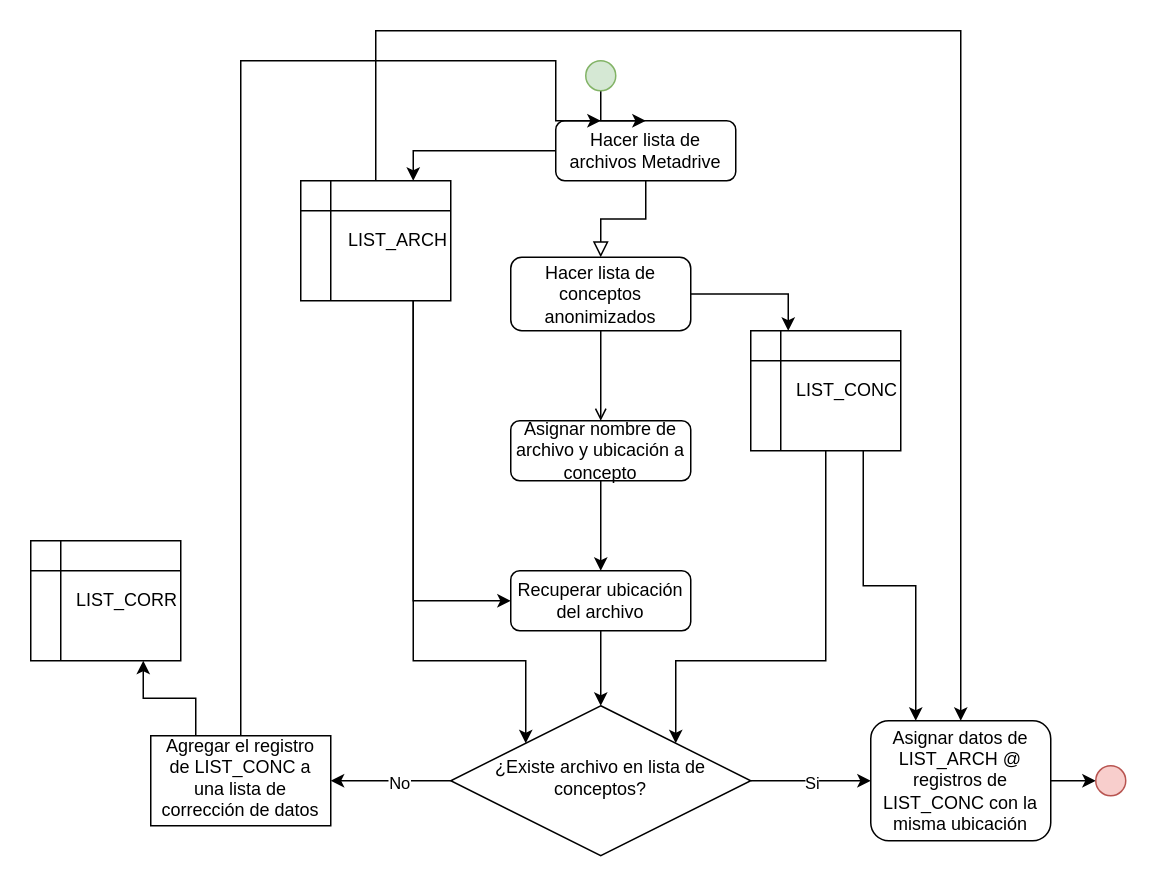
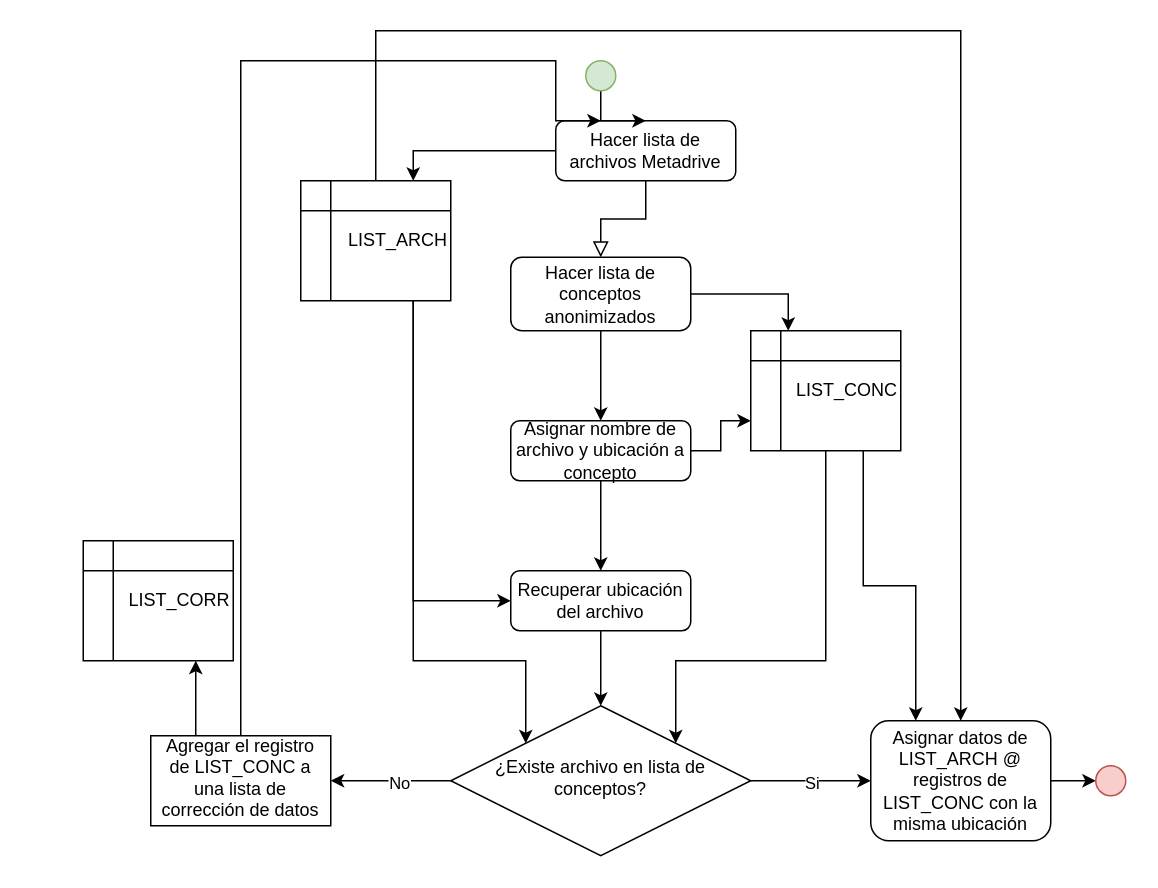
  <mxCell id="0" />
  <mxCell id="1" parent="0" />
  <mxCell id="2" value="" style="rounded=0;html=1;jettySize=auto;orthogonalLoop=1;fontSize=11;endArrow=block;endFill=0;endSize=8;strokeWidth=1;shadow=0;labelBackgroundColor=none;edgeStyle=orthogonalEdgeStyle;entryX=0.5;entryY=0;entryDx=0;entryDy=0;" edge="1" parent="1" source="4" target="14"><mxGeometry relative="1" as="geometry"><mxPoint x="400" y="170" as="targetPoint" /></mxGeometry></mxCell>
  <mxCell id="3" style="edgeStyle=orthogonalEdgeStyle;rounded=0;orthogonalLoop=1;jettySize=auto;html=1;entryX=0.75;entryY=0;entryDx=0;entryDy=0;" edge="1" parent="1" source="4" target="21"><mxGeometry relative="1" as="geometry" /></mxCell>
  <mxCell id="4" value="Hacer lista de archivos Metadrive" style="rounded=1;whiteSpace=wrap;html=1;fontSize=12;glass=0;strokeWidth=1;shadow=0;" vertex="1" parent="1"><mxGeometry x="370" y="80" width="120" height="40" as="geometry" /></mxCell>
  <mxCell id="5" style="edgeStyle=orthogonalEdgeStyle;rounded=0;orthogonalLoop=1;jettySize=auto;html=1;exitX=0.5;exitY=1;exitDx=0;exitDy=0;entryX=0.5;entryY=0;entryDx=0;entryDy=0;" edge="1" parent="1" source="6" target="11"><mxGeometry relative="1" as="geometry" /></mxCell>
  <mxCell id="6" value="Recuperar ubicación del archivo" style="rounded=1;whiteSpace=wrap;html=1;fontSize=12;glass=0;strokeWidth=1;shadow=0;" vertex="1" parent="1"><mxGeometry x="340" y="380" width="120" height="40" as="geometry" /></mxCell>
  <mxCell id="7" style="edgeStyle=orthogonalEdgeStyle;rounded=0;orthogonalLoop=1;jettySize=auto;html=1;exitX=1;exitY=0.5;exitDx=0;exitDy=0;" edge="1" parent="1" source="11" target="26"><mxGeometry relative="1" as="geometry" /></mxCell>
  <mxCell id="8" value="Si" style="edgeLabel;html=1;align=center;verticalAlign=middle;resizable=0;points=[];" connectable="0" vertex="1" parent="7"><mxGeometry y="-1" relative="1" as="geometry"><mxPoint as="offset" /></mxGeometry></mxCell>
  <mxCell id="9" value="" style="edgeStyle=orthogonalEdgeStyle;rounded=0;orthogonalLoop=1;jettySize=auto;html=1;" edge="1" parent="1" source="11" target="29"><mxGeometry relative="1" as="geometry" /></mxCell>
  <mxCell id="10" value="No" style="edgeLabel;html=1;align=center;verticalAlign=middle;resizable=0;points=[];" connectable="0" vertex="1" parent="9"><mxGeometry x="-0.125" y="1" relative="1" as="geometry"><mxPoint as="offset" /></mxGeometry></mxCell>
  <mxCell id="11" value="¿Existe archivo en lista de conceptos?" style="rhombus;whiteSpace=wrap;html=1;shadow=0;fontFamily=Helvetica;fontSize=12;align=center;strokeWidth=1;spacing=6;spacingTop=-4;" vertex="1" parent="1"><mxGeometry x="300" y="470" width="200" height="100" as="geometry" /></mxCell>
- <mxCell id="12" style="edgeStyle=orthogonalEdgeStyle;rounded=0;orthogonalLoop=1;jettySize=auto;html=1;exitX=0.5;exitY=1;exitDx=0;exitDy=0;entryX=0.5;entryY=0;entryDx=0;entryDy=0;endArrow=open;" edge="1" parent="1" source="14" target="17"><mxGeometry relative="1" as="geometry" /></mxCell>
+ <mxCell id="12" style="edgeStyle=orthogonalEdgeStyle;rounded=0;orthogonalLoop=1;jettySize=auto;html=1;exitX=0.5;exitY=1;exitDx=0;exitDy=0;entryX=0.5;entryY=0;entryDx=0;entryDy=0;" edge="1" parent="1" source="14" target="17"><mxGeometry relative="1" as="geometry" /></mxCell>
  <mxCell id="13" style="edgeStyle=orthogonalEdgeStyle;rounded=0;orthogonalLoop=1;jettySize=auto;html=1;entryX=0.25;entryY=0;entryDx=0;entryDy=0;" edge="1" parent="1" source="14" target="24"><mxGeometry relative="1" as="geometry" /></mxCell>
  <mxCell id="14" value="Hacer lista de conceptos anonimizados" style="rounded=1;whiteSpace=wrap;html=1;fontSize=12;glass=0;strokeWidth=1;shadow=0;" vertex="1" parent="1"><mxGeometry x="340" y="171" width="120" height="49" as="geometry" /></mxCell>
  <mxCell id="15" style="edgeStyle=orthogonalEdgeStyle;rounded=0;orthogonalLoop=1;jettySize=auto;html=1;" edge="1" parent="1" source="17" target="6"><mxGeometry relative="1" as="geometry" /></mxCell>
+ <mxCell id="16" style="edgeStyle=orthogonalEdgeStyle;rounded=0;orthogonalLoop=1;jettySize=auto;html=1;entryX=0;entryY=0.75;entryDx=0;entryDy=0;" edge="1" parent="1" source="17" target="24"><mxGeometry relative="1" as="geometry" /></mxCell>
  <mxCell id="17" value="Asignar nombre de archivo y ubicación a concepto" style="rounded=1;whiteSpace=wrap;html=1;fontSize=12;glass=0;strokeWidth=1;shadow=0;" vertex="1" parent="1"><mxGeometry x="340" y="280" width="120" height="40" as="geometry" /></mxCell>
  <mxCell id="18" style="edgeStyle=orthogonalEdgeStyle;rounded=0;orthogonalLoop=1;jettySize=auto;html=1;exitX=0.75;exitY=1;exitDx=0;exitDy=0;entryX=0;entryY=0.5;entryDx=0;entryDy=0;" edge="1" parent="1" source="21" target="6"><mxGeometry relative="1" as="geometry" /></mxCell>
  <mxCell id="19" style="edgeStyle=orthogonalEdgeStyle;rounded=0;orthogonalLoop=1;jettySize=auto;html=1;exitX=0.75;exitY=1;exitDx=0;exitDy=0;entryX=0;entryY=0;entryDx=0;entryDy=0;" edge="1" parent="1" source="21" target="11"><mxGeometry relative="1" as="geometry"><Array as="points"><mxPoint x="275" y="440" /><mxPoint x="350" y="440" /></Array></mxGeometry></mxCell>
  <mxCell id="20" style="edgeStyle=orthogonalEdgeStyle;rounded=0;orthogonalLoop=1;jettySize=auto;html=1;exitX=0.5;exitY=0;exitDx=0;exitDy=0;" edge="1" parent="1" source="21" target="26"><mxGeometry relative="1" as="geometry"><Array as="points"><mxPoint x="250" y="20" /><mxPoint x="640" y="20" /></Array></mxGeometry></mxCell>
  <mxCell id="21" value="LIST_ARCH" style="shape=internalStorage;whiteSpace=wrap;html=1;backgroundOutline=1;align=right;" vertex="1" parent="1"><mxGeometry x="200" y="120" width="100" height="80" as="geometry" /></mxCell>
  <mxCell id="22" style="edgeStyle=orthogonalEdgeStyle;rounded=0;orthogonalLoop=1;jettySize=auto;html=1;entryX=1;entryY=0;entryDx=0;entryDy=0;" edge="1" parent="1" source="24" target="11"><mxGeometry relative="1" as="geometry"><Array as="points"><mxPoint x="550" y="440" /><mxPoint x="450" y="440" /></Array></mxGeometry></mxCell>
  <mxCell id="23" style="edgeStyle=orthogonalEdgeStyle;rounded=0;orthogonalLoop=1;jettySize=auto;html=1;exitX=0.75;exitY=1;exitDx=0;exitDy=0;entryX=0.25;entryY=0;entryDx=0;entryDy=0;" edge="1" parent="1" source="24" target="26"><mxGeometry relative="1" as="geometry" /></mxCell>
  <mxCell id="24" value="LIST_CONC" style="shape=internalStorage;whiteSpace=wrap;html=1;backgroundOutline=1;align=right;" vertex="1" parent="1"><mxGeometry x="500" y="220" width="100" height="80" as="geometry" /></mxCell>
  <mxCell id="25" value="" style="edgeStyle=orthogonalEdgeStyle;rounded=0;orthogonalLoop=1;jettySize=auto;html=1;" edge="1" parent="1" source="26" target="32"><mxGeometry relative="1" as="geometry" /></mxCell>
  <mxCell id="26" value="Asignar datos de LIST_ARCH @ registros de LIST_CONC con la misma ubicación" style="rounded=1;whiteSpace=wrap;html=1;fontSize=12;glass=0;strokeWidth=1;shadow=0;" vertex="1" parent="1"><mxGeometry x="580" y="480" width="120" height="80" as="geometry" /></mxCell>
  <mxCell id="27" style="edgeStyle=orthogonalEdgeStyle;rounded=0;orthogonalLoop=1;jettySize=auto;html=1;exitX=0.5;exitY=0;exitDx=0;exitDy=0;entryX=0.25;entryY=0;entryDx=0;entryDy=0;" edge="1" parent="1" source="29" target="4"><mxGeometry relative="1" as="geometry"><Array as="points"><mxPoint x="160" y="40" /><mxPoint x="370" y="40" /></Array></mxGeometry></mxCell>
  <mxCell id="28" style="edgeStyle=orthogonalEdgeStyle;rounded=0;orthogonalLoop=1;jettySize=auto;html=1;exitX=0.25;exitY=0;exitDx=0;exitDy=0;entryX=0.75;entryY=1;entryDx=0;entryDy=0;" edge="1" parent="1" source="29" target="33"><mxGeometry relative="1" as="geometry" /></mxCell>
  <mxCell id="29" value="Agregar el registro de LIST_CONC a una lista de corrección de datos" style="whiteSpace=wrap;html=1;shadow=0;strokeWidth=1;spacing=6;spacingTop=-4;" vertex="1" parent="1"><mxGeometry x="100" y="490" width="120" height="60" as="geometry" /></mxCell>
  <mxCell id="30" style="edgeStyle=orthogonalEdgeStyle;rounded=0;orthogonalLoop=1;jettySize=auto;html=1;exitX=0.5;exitY=1;exitDx=0;exitDy=0;" edge="1" parent="1" source="31" target="4"><mxGeometry relative="1" as="geometry" /></mxCell>
  <mxCell id="31" value="" style="ellipse;whiteSpace=wrap;html=1;rounded=1;glass=0;strokeWidth=1;shadow=0;fillColor=#d5e8d4;strokeColor=#82b366;" vertex="1" parent="1"><mxGeometry x="390" y="40" width="20" height="20" as="geometry" /></mxCell>
  <mxCell id="32" value="" style="ellipse;whiteSpace=wrap;html=1;rounded=1;glass=0;strokeWidth=1;shadow=0;fillColor=#f8cecc;strokeColor=#b85450;" vertex="1" parent="1"><mxGeometry x="730" y="510" width="20" height="20" as="geometry" /></mxCell>
- <mxCell id="33" value="LIST_CORR" style="shape=internalStorage;whiteSpace=wrap;html=1;backgroundOutline=1;align=right;" vertex="1" parent="1"><mxGeometry x="20" y="360" width="100" height="80" as="geometry" /></mxCell>
+ <mxCell id="33" value="LIST_CORR" style="shape=internalStorage;whiteSpace=wrap;html=1;backgroundOutline=1;align=right;" vertex="1" parent="1"><mxGeometry x="55" y="360" width="100" height="80" as="geometry" /></mxCell>
